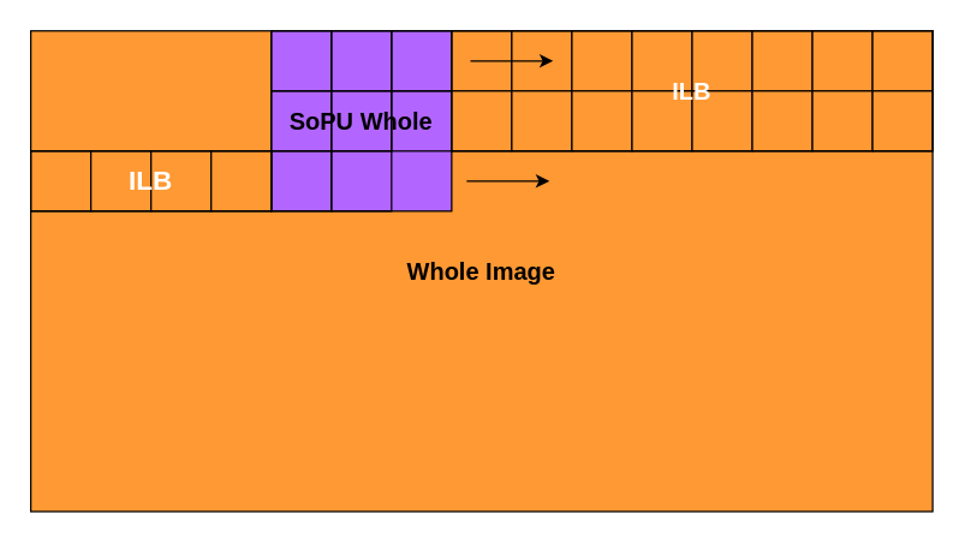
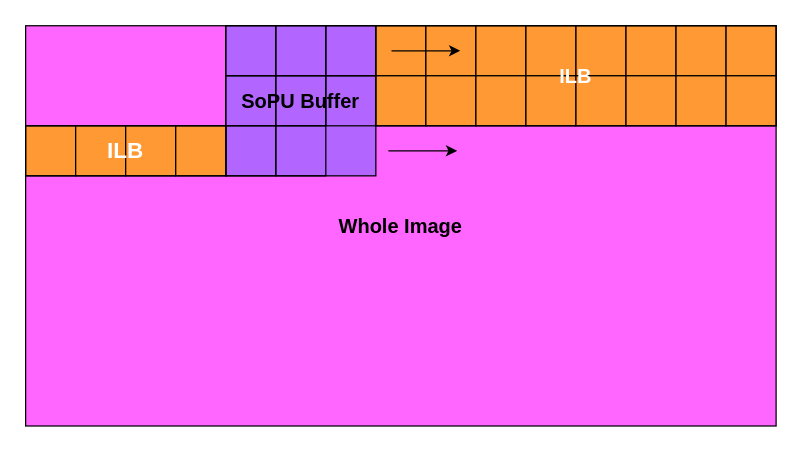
  <mxCell id="0" />
  <mxCell id="1" parent="0" />
- <mxCell id="2" value="&lt;b&gt;&lt;font size=&quot;3&quot;&gt;Whole Image&lt;br&gt;&lt;/font&gt;&lt;/b&gt;" style="rounded=0;whiteSpace=wrap;html=1;fillColor=#ff9933;" vertex="1" parent="1"><mxGeometry x="20" y="20" width="600" height="320" as="geometry" /></mxCell>
- <mxCell id="3" value="&lt;b&gt;&lt;font size=&quot;3&quot;&gt;SoPU Whole&lt;br&gt;&lt;/font&gt;&lt;/b&gt;" style="whiteSpace=wrap;html=1;aspect=fixed;fillColor=#B266FF;" vertex="1" parent="1"><mxGeometry x="180" y="20" width="120" height="120" as="geometry" /></mxCell>
+ <mxCell id="2" value="&lt;b&gt;&lt;font size=&quot;3&quot;&gt;Whole Image&lt;br&gt;&lt;/font&gt;&lt;/b&gt;" style="rounded=0;whiteSpace=wrap;html=1;fillColor=#FF66FF;" vertex="1" parent="1"><mxGeometry x="20" y="20" width="600" height="320" as="geometry" /></mxCell>
+ <mxCell id="3" value="&lt;b&gt;&lt;font size=&quot;3&quot;&gt;SoPU Buffer&lt;br&gt;&lt;/font&gt;&lt;/b&gt;" style="whiteSpace=wrap;html=1;aspect=fixed;fillColor=#B266FF;" vertex="1" parent="1"><mxGeometry x="180" y="20" width="120" height="120" as="geometry" /></mxCell>
  <mxCell id="4" value="" style="whiteSpace=wrap;html=1;aspect=fixed;fillColor=none;" vertex="1" parent="1"><mxGeometry x="180" y="20" width="40" height="40" as="geometry" /></mxCell>
  <mxCell id="5" value="" style="whiteSpace=wrap;html=1;aspect=fixed;fillColor=none;" vertex="1" parent="1"><mxGeometry x="180" y="60" width="40" height="40" as="geometry" /></mxCell>
  <mxCell id="6" value="" style="whiteSpace=wrap;html=1;aspect=fixed;fillColor=none;" vertex="1" parent="1"><mxGeometry x="180" y="100" width="40" height="40" as="geometry" /></mxCell>
  <mxCell id="7" value="" style="whiteSpace=wrap;html=1;aspect=fixed;fillColor=none;" vertex="1" parent="1"><mxGeometry x="220" y="20" width="40" height="40" as="geometry" /></mxCell>
  <mxCell id="8" value="" style="whiteSpace=wrap;html=1;aspect=fixed;fillColor=none;" vertex="1" parent="1"><mxGeometry x="220" y="60" width="40" height="40" as="geometry" /></mxCell>
  <mxCell id="9" value="" style="whiteSpace=wrap;html=1;aspect=fixed;fillColor=none;" vertex="1" parent="1"><mxGeometry x="220" y="100" width="40" height="40" as="geometry" /></mxCell>
  <mxCell id="10" value="" style="whiteSpace=wrap;html=1;aspect=fixed;fillColor=none;" vertex="1" parent="1"><mxGeometry x="260" y="20" width="40" height="40" as="geometry" /></mxCell>
  <mxCell id="11" value="" style="whiteSpace=wrap;html=1;aspect=fixed;fillColor=none;" vertex="1" parent="1"><mxGeometry x="260" y="60" width="40" height="40" as="geometry" /></mxCell>
  <mxCell id="12" value="" style="whiteSpace=wrap;html=1;aspect=fixed;fillColor=#FF9933;" vertex="1" parent="1"><mxGeometry x="300" y="20" width="40" height="40" as="geometry" /></mxCell>
  <mxCell id="13" value="" style="whiteSpace=wrap;html=1;aspect=fixed;fillColor=#FF9933;" vertex="1" parent="1"><mxGeometry x="340" y="20" width="40" height="40" as="geometry" /></mxCell>
  <mxCell id="14" value="" style="whiteSpace=wrap;html=1;aspect=fixed;fillColor=#FF9933;" vertex="1" parent="1"><mxGeometry x="380" y="20" width="40" height="40" as="geometry" /></mxCell>
  <mxCell id="15" value="" style="whiteSpace=wrap;html=1;aspect=fixed;fillColor=#FF9933;" vertex="1" parent="1"><mxGeometry x="420" y="20" width="40" height="40" as="geometry" /></mxCell>
  <mxCell id="16" value="" style="whiteSpace=wrap;html=1;aspect=fixed;fillColor=#FF9933;" vertex="1" parent="1"><mxGeometry x="460" y="20" width="40" height="40" as="geometry" /></mxCell>
  <mxCell id="17" value="" style="whiteSpace=wrap;html=1;aspect=fixed;fillColor=#FF9933;" vertex="1" parent="1"><mxGeometry x="500" y="20" width="40" height="40" as="geometry" /></mxCell>
  <mxCell id="18" value="" style="whiteSpace=wrap;html=1;aspect=fixed;fillColor=#FF9933;" vertex="1" parent="1"><mxGeometry x="540" y="20" width="40" height="40" as="geometry" /></mxCell>
  <mxCell id="19" value="" style="whiteSpace=wrap;html=1;aspect=fixed;fillColor=#FF9933;" vertex="1" parent="1"><mxGeometry x="580" y="20" width="40" height="40" as="geometry" /></mxCell>
  <mxCell id="20" value="" style="whiteSpace=wrap;html=1;aspect=fixed;fillColor=#FF9933;" vertex="1" parent="1"><mxGeometry x="300" y="60" width="40" height="40" as="geometry" /></mxCell>
  <mxCell id="21" value="" style="whiteSpace=wrap;html=1;aspect=fixed;fillColor=#FF9933;" vertex="1" parent="1"><mxGeometry x="340" y="60" width="40" height="40" as="geometry" /></mxCell>
  <mxCell id="22" value="" style="whiteSpace=wrap;html=1;aspect=fixed;fillColor=#FF9933;" vertex="1" parent="1"><mxGeometry x="380" y="60" width="40" height="40" as="geometry" /></mxCell>
  <mxCell id="23" value="" style="whiteSpace=wrap;html=1;aspect=fixed;fillColor=#FF9933;" vertex="1" parent="1"><mxGeometry x="420" y="60" width="40" height="40" as="geometry" /></mxCell>
  <mxCell id="24" value="" style="whiteSpace=wrap;html=1;aspect=fixed;fillColor=#FF9933;" vertex="1" parent="1"><mxGeometry x="460" y="60" width="40" height="40" as="geometry" /></mxCell>
  <mxCell id="25" value="" style="whiteSpace=wrap;html=1;aspect=fixed;fillColor=#FF9933;" vertex="1" parent="1"><mxGeometry x="500" y="60" width="40" height="40" as="geometry" /></mxCell>
  <mxCell id="26" value="" style="whiteSpace=wrap;html=1;aspect=fixed;fillColor=#FF9933;" vertex="1" parent="1"><mxGeometry x="540" y="60" width="40" height="40" as="geometry" /></mxCell>
  <mxCell id="27" value="" style="whiteSpace=wrap;html=1;aspect=fixed;fillColor=#FF9933;" vertex="1" parent="1"><mxGeometry x="580" y="60" width="40" height="40" as="geometry" /></mxCell>
  <mxCell id="28" value="" style="whiteSpace=wrap;html=1;aspect=fixed;fillColor=#FF9933;" vertex="1" parent="1"><mxGeometry x="20" y="100" width="40" height="40" as="geometry" /></mxCell>
  <mxCell id="29" value="" style="whiteSpace=wrap;html=1;aspect=fixed;fillColor=#FF9933;" vertex="1" parent="1"><mxGeometry x="60" y="100" width="40" height="40" as="geometry" /></mxCell>
  <mxCell id="30" value="" style="whiteSpace=wrap;html=1;aspect=fixed;fillColor=#FF9933;" vertex="1" parent="1"><mxGeometry x="100" y="100" width="40" height="40" as="geometry" /></mxCell>
  <mxCell id="31" value="" style="whiteSpace=wrap;html=1;aspect=fixed;fillColor=#FF9933;" vertex="1" parent="1"><mxGeometry x="140" y="100" width="40" height="40" as="geometry" /></mxCell>
  <mxCell id="32" value="&lt;font color=&quot;#FFFFFF&quot;&gt;&lt;b&gt;&lt;font size=&quot;3&quot;&gt;ILB&lt;/font&gt;&lt;/b&gt;&lt;/font&gt;" style="rounded=0;whiteSpace=wrap;html=1;fillColor=none;" vertex="1" parent="1"><mxGeometry x="300" y="20" width="320" height="80" as="geometry" /></mxCell>
  <mxCell id="33" value="&lt;font style=&quot;font-size: 18px&quot;&gt;&lt;b&gt;&lt;font color=&quot;#FFFFFF&quot;&gt;ILB&lt;/font&gt;&lt;/b&gt;&lt;/font&gt;" style="rounded=0;whiteSpace=wrap;html=1;fillColor=none;fontSize=16;" vertex="1" parent="1"><mxGeometry x="20" y="100" width="160" height="40" as="geometry" /></mxCell>
  <mxCell id="34" value="" style="endArrow=classic;html=1;" edge="1" parent="1"><mxGeometry width="50" height="50" relative="1" as="geometry"><mxPoint x="310" y="120" as="sourcePoint" /><mxPoint x="365" y="120" as="targetPoint" /></mxGeometry></mxCell>
  <mxCell id="35" value="" style="endArrow=classic;html=1;" edge="1" parent="1"><mxGeometry width="50" height="50" relative="1" as="geometry"><mxPoint x="312.5" y="40" as="sourcePoint" /><mxPoint x="367.5" y="40" as="targetPoint" /></mxGeometry></mxCell>
